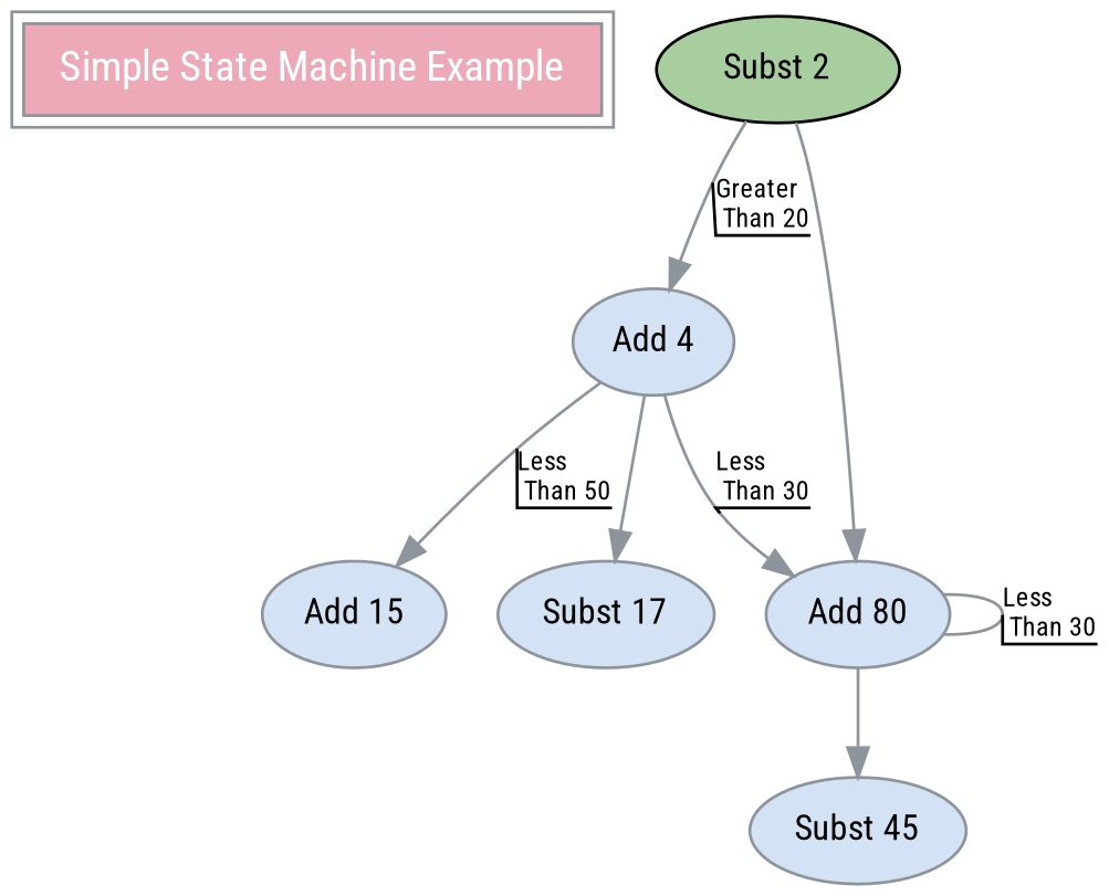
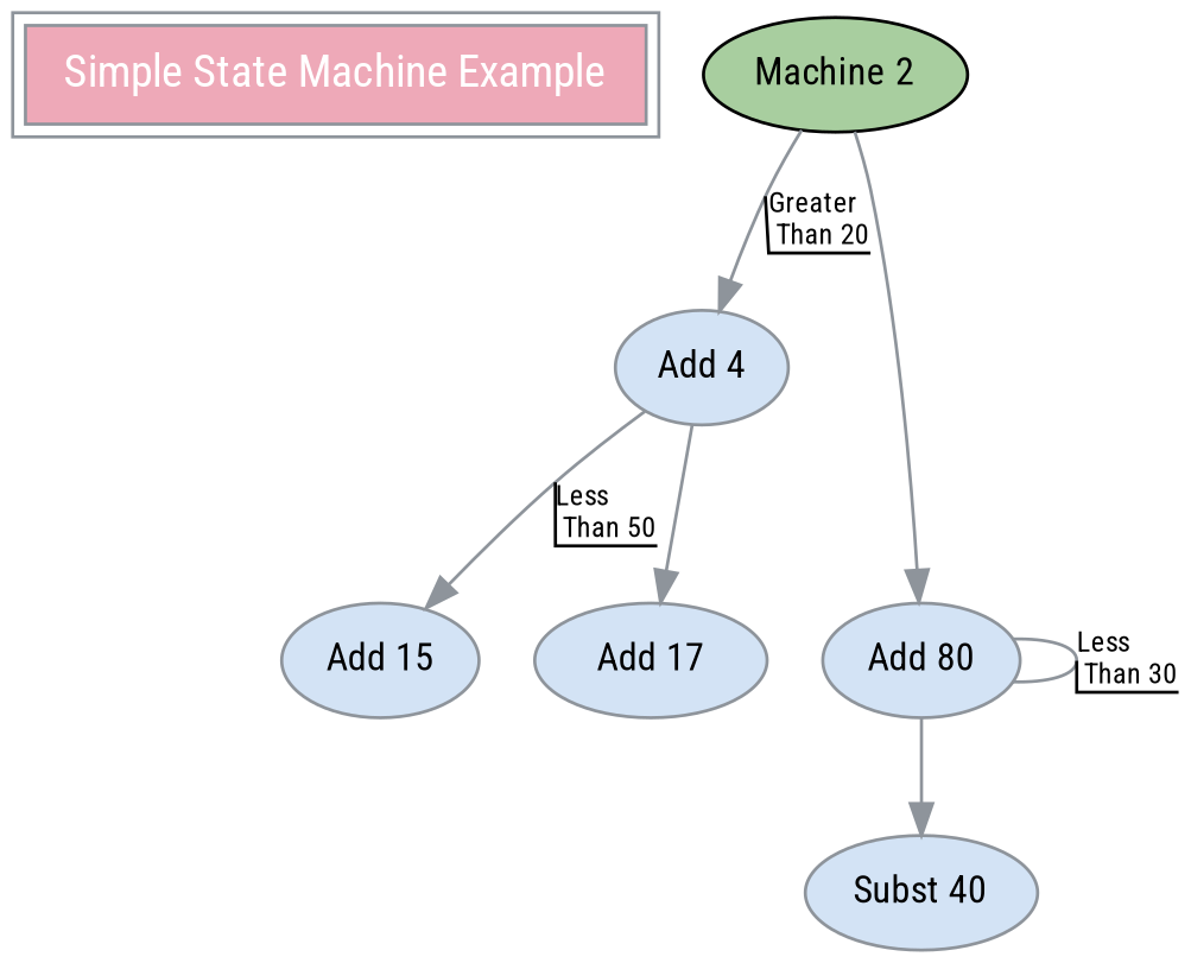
  digraph {
    fontname="Roboto Condensed"
    node [color="#8E949B" fillcolor="#D3E3F5" fontcolor="#000000" fontname="Roboto Condensed" penwidth=1 style=filled fontsize=12]
    edge [color="#8E949B" decorate=1 fontcolor="#000000" fontname="Roboto Condensed" fontsize=9 labelangle=5 labeldistance=3 penwidth=1 style=bold]
    n1 [fillcolor=pink2 fontcolor="#ffffff" height=0 label="Simple State Machine Example" peripheries=2 shape=box fontsize=""]
-   n2 [fillcolor="#A8CE9F" label="Subst 2" color=""]
+   n2 [fillcolor="#A8CE9F" label="Machine 2" color=""]
    n3 [label="Add 4"]
    n4 [label="Add 80"]
-   n5 [label="Subst 45"]
+   n5 [label="Subst 40"]
    n6 [label="Add 15"]
-   n7 [label="Subst 17"]
+   n7 [label="Add 17"]
    n2 -> n3 [label="Greater \l Than 20"]
    n2 -> n4 [decorate="" labelangle="" labeldistance=""]
-   n3 -> n4 [label="Less \l Than 30"]
    n3 -> n6 [label="Less \l Than 50"]
    n3 -> n7 [decorate="" labelangle="" labeldistance=""]
    n4 -> n4 [dir=none label="Less \l Than 30"]
    n4 -> n5 [decorate="" labelangle="" labeldistance=""]
  }
